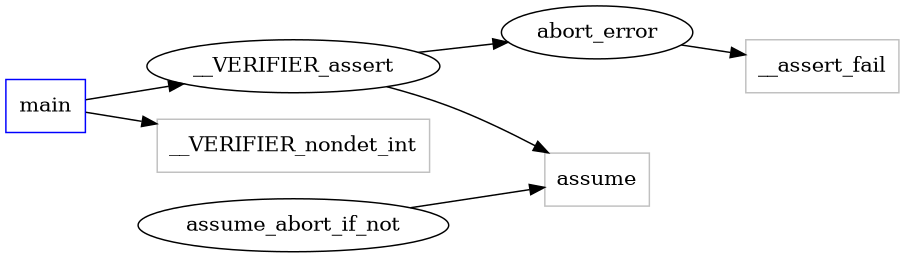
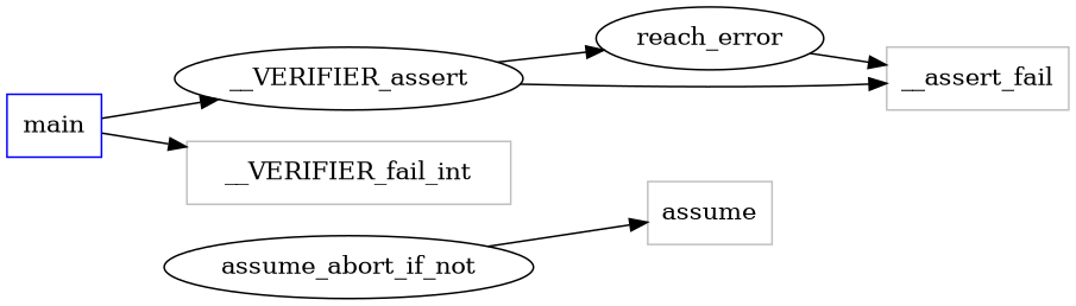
  digraph {
    rankdir=LR
    node [shape=box]
    main [color=blue]
    n2 [label=__VERIFIER_assert shape=""]
-   n3 [color=grey label=__VERIFIER_nondet_int]
-   n4 [label=abort_error shape=""]
+   n3 [color=grey label=__VERIFIER_fail_int]
+   n4 [label=reach_error shape=""]
    n5 [color=grey label=assume]
    n6 [label=assume_abort_if_not shape=""]
    n7 [color=grey label=__assert_fail]
    main -> n2
    main -> n3
    n2 -> n4
-   n2 -> n5
+   n2 -> n7
    n4 -> n7
    n6 -> n5
  }
